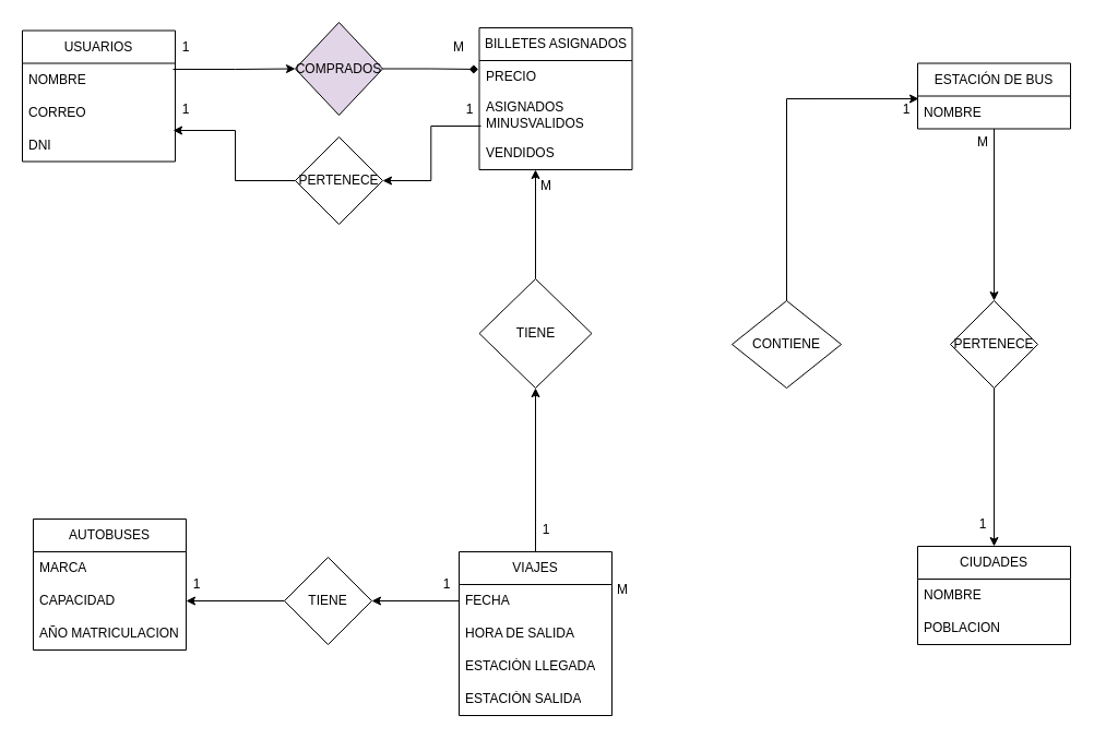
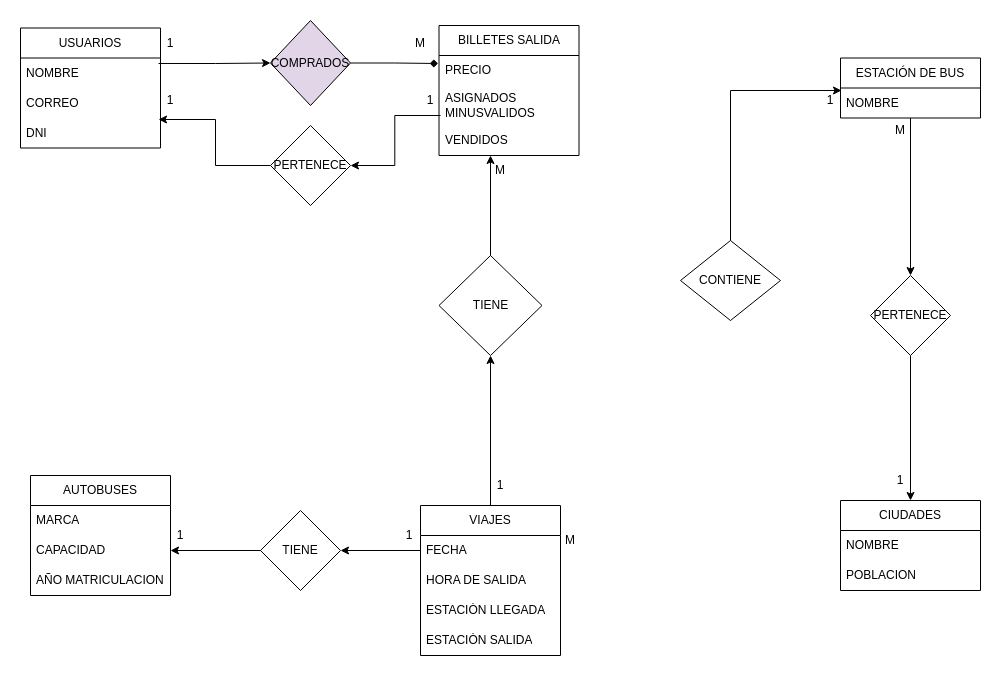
  <mxCell id="0" />
  <mxCell id="1" parent="0" />
  <mxCell id="2" value="USUARIOS" style="swimlane;fontStyle=0;childLayout=stackLayout;horizontal=1;startSize=30;horizontalStack=0;resizeParent=1;resizeParentMax=0;resizeLast=0;collapsible=1;marginBottom=0;whiteSpace=wrap;html=1;" vertex="1" parent="1"><mxGeometry x="20" y="27.5" width="140" height="120" as="geometry" /></mxCell>
  <mxCell id="3" value="NOMBRE" style="text;strokeColor=none;fillColor=none;align=left;verticalAlign=middle;spacingLeft=4;spacingRight=4;overflow=hidden;points=[[0,0.5],[1,0.5]];portConstraint=eastwest;rotatable=0;whiteSpace=wrap;html=1;" vertex="1" parent="2"><mxGeometry y="30" width="140" height="30" as="geometry" /></mxCell>
  <mxCell id="4" value="CORREO" style="text;strokeColor=none;fillColor=none;align=left;verticalAlign=middle;spacingLeft=4;spacingRight=4;overflow=hidden;points=[[0,0.5],[1,0.5]];portConstraint=eastwest;rotatable=0;whiteSpace=wrap;html=1;" vertex="1" parent="2"><mxGeometry y="60" width="140" height="30" as="geometry" /></mxCell>
  <mxCell id="5" value="DNI" style="text;strokeColor=none;fillColor=none;align=left;verticalAlign=middle;spacingLeft=4;spacingRight=4;overflow=hidden;points=[[0,0.5],[1,0.5]];portConstraint=eastwest;rotatable=0;whiteSpace=wrap;html=1;" vertex="1" parent="2"><mxGeometry y="90" width="140" height="30" as="geometry" /></mxCell>
  <mxCell id="6" style="edgeStyle=orthogonalEdgeStyle;rounded=0;orthogonalLoop=1;jettySize=auto;html=1;entryX=0.5;entryY=0;entryDx=0;entryDy=0;" edge="1" parent="1" source="7" target="39"><mxGeometry relative="1" as="geometry" /></mxCell>
  <mxCell id="7" value="ESTACIÓN DE BUS" style="swimlane;fontStyle=0;childLayout=stackLayout;horizontal=1;startSize=30;horizontalStack=0;resizeParent=1;resizeParentMax=0;resizeLast=0;collapsible=1;marginBottom=0;whiteSpace=wrap;html=1;" vertex="1" parent="1"><mxGeometry x="840" y="57.5" width="140" height="60" as="geometry" /></mxCell>
  <mxCell id="8" value="NOMBRE" style="text;strokeColor=none;fillColor=none;align=left;verticalAlign=middle;spacingLeft=4;spacingRight=4;overflow=hidden;points=[[0,0.5],[1,0.5]];portConstraint=eastwest;rotatable=0;whiteSpace=wrap;html=1;" vertex="1" parent="7"><mxGeometry y="30" width="140" height="30" as="geometry" /></mxCell>
  <mxCell id="9" value="CIUDADES" style="swimlane;fontStyle=0;childLayout=stackLayout;horizontal=1;startSize=30;horizontalStack=0;resizeParent=1;resizeParentMax=0;resizeLast=0;collapsible=1;marginBottom=0;whiteSpace=wrap;html=1;" vertex="1" parent="1"><mxGeometry x="840" y="500" width="140" height="90" as="geometry" /></mxCell>
  <mxCell id="10" value="NOMBRE" style="text;strokeColor=none;fillColor=none;align=left;verticalAlign=middle;spacingLeft=4;spacingRight=4;overflow=hidden;points=[[0,0.5],[1,0.5]];portConstraint=eastwest;rotatable=0;whiteSpace=wrap;html=1;" vertex="1" parent="9"><mxGeometry y="30" width="140" height="30" as="geometry" /></mxCell>
  <mxCell id="11" value="POBLACION" style="text;strokeColor=none;fillColor=none;align=left;verticalAlign=middle;spacingLeft=4;spacingRight=4;overflow=hidden;points=[[0,0.5],[1,0.5]];portConstraint=eastwest;rotatable=0;whiteSpace=wrap;html=1;" vertex="1" parent="9"><mxGeometry y="60" width="140" height="30" as="geometry" /></mxCell>
  <mxCell id="12" value="AUTOBUSES" style="swimlane;fontStyle=0;childLayout=stackLayout;horizontal=1;startSize=30;horizontalStack=0;resizeParent=1;resizeParentMax=0;resizeLast=0;collapsible=1;marginBottom=0;whiteSpace=wrap;html=1;" vertex="1" parent="1"><mxGeometry x="30" y="475" width="140" height="120" as="geometry" /></mxCell>
  <mxCell id="13" value="MARCA" style="text;strokeColor=none;fillColor=none;align=left;verticalAlign=middle;spacingLeft=4;spacingRight=4;overflow=hidden;points=[[0,0.5],[1,0.5]];portConstraint=eastwest;rotatable=0;whiteSpace=wrap;html=1;" vertex="1" parent="12"><mxGeometry y="30" width="140" height="30" as="geometry" /></mxCell>
  <mxCell id="14" value="CAPACIDAD" style="text;strokeColor=none;fillColor=none;align=left;verticalAlign=middle;spacingLeft=4;spacingRight=4;overflow=hidden;points=[[0,0.5],[1,0.5]];portConstraint=eastwest;rotatable=0;whiteSpace=wrap;html=1;" vertex="1" parent="12"><mxGeometry y="60" width="140" height="30" as="geometry" /></mxCell>
  <mxCell id="15" value="AÑO MATRICULACION" style="text;strokeColor=none;fillColor=none;align=left;verticalAlign=middle;spacingLeft=4;spacingRight=4;overflow=hidden;points=[[0,0.5],[1,0.5]];portConstraint=eastwest;rotatable=0;whiteSpace=wrap;html=1;" vertex="1" parent="12"><mxGeometry y="90" width="140" height="30" as="geometry" /></mxCell>
  <mxCell id="16" style="edgeStyle=orthogonalEdgeStyle;rounded=0;orthogonalLoop=1;jettySize=auto;html=1;exitX=0.5;exitY=0;exitDx=0;exitDy=0;entryX=0.5;entryY=1;entryDx=0;entryDy=0;" edge="1" parent="1" source="17" target="31"><mxGeometry relative="1" as="geometry" /></mxCell>
  <mxCell id="17" value="VIAJES" style="swimlane;fontStyle=0;childLayout=stackLayout;horizontal=1;startSize=30;horizontalStack=0;resizeParent=1;resizeParentMax=0;resizeLast=0;collapsible=1;marginBottom=0;whiteSpace=wrap;html=1;" vertex="1" parent="1"><mxGeometry x="420" y="505" width="140" height="150" as="geometry" /></mxCell>
  <mxCell id="18" value="FECHA" style="text;strokeColor=none;fillColor=none;align=left;verticalAlign=middle;spacingLeft=4;spacingRight=4;overflow=hidden;points=[[0,0.5],[1,0.5]];portConstraint=eastwest;rotatable=0;whiteSpace=wrap;html=1;" vertex="1" parent="17"><mxGeometry y="30" width="140" height="30" as="geometry" /></mxCell>
  <mxCell id="19" value="HORA DE SALIDA" style="text;strokeColor=none;fillColor=none;align=left;verticalAlign=middle;spacingLeft=4;spacingRight=4;overflow=hidden;points=[[0,0.5],[1,0.5]];portConstraint=eastwest;rotatable=0;whiteSpace=wrap;html=1;" vertex="1" parent="17"><mxGeometry y="60" width="140" height="30" as="geometry" /></mxCell>
  <mxCell id="20" value="ESTACIÓN LLEGADA" style="text;strokeColor=none;fillColor=none;align=left;verticalAlign=middle;spacingLeft=4;spacingRight=4;overflow=hidden;points=[[0,0.5],[1,0.5]];portConstraint=eastwest;rotatable=0;whiteSpace=wrap;html=1;" vertex="1" parent="17"><mxGeometry y="90" width="140" height="30" as="geometry" /></mxCell>
  <mxCell id="21" value="ESTACIÓN SALIDA" style="text;strokeColor=none;fillColor=none;align=left;verticalAlign=middle;spacingLeft=4;spacingRight=4;overflow=hidden;points=[[0,0.5],[1,0.5]];portConstraint=eastwest;rotatable=0;whiteSpace=wrap;html=1;" vertex="1" parent="17"><mxGeometry y="120" width="140" height="30" as="geometry" /></mxCell>
  <mxCell id="22" value="TIENE" style="rhombus;whiteSpace=wrap;html=1;" vertex="1" parent="1"><mxGeometry x="260" y="510" width="80" height="80" as="geometry" /></mxCell>
- <mxCell id="23" value="BILLETES ASIGNADOS" style="swimlane;fontStyle=0;childLayout=stackLayout;horizontal=1;startSize=30;horizontalStack=0;resizeParent=1;resizeParentMax=0;resizeLast=0;collapsible=1;marginBottom=0;whiteSpace=wrap;html=1;" vertex="1" parent="1"><mxGeometry x="438.5" y="25" width="140" height="130" as="geometry" /></mxCell>
+ <mxCell id="23" value="BILLETES SALIDA" style="swimlane;fontStyle=0;childLayout=stackLayout;horizontal=1;startSize=30;horizontalStack=0;resizeParent=1;resizeParentMax=0;resizeLast=0;collapsible=1;marginBottom=0;whiteSpace=wrap;html=1;" vertex="1" parent="1"><mxGeometry x="438.5" y="25" width="140" height="130" as="geometry" /></mxCell>
  <mxCell id="24" value="PRECIO" style="text;strokeColor=none;fillColor=none;align=left;verticalAlign=middle;spacingLeft=4;spacingRight=4;overflow=hidden;points=[[0,0.5],[1,0.5]];portConstraint=eastwest;rotatable=0;whiteSpace=wrap;html=1;" vertex="1" parent="23"><mxGeometry y="30" width="140" height="30" as="geometry" /></mxCell>
  <mxCell id="25" value="ASIGNADOS MINUSVALIDOS" style="text;strokeColor=none;fillColor=none;align=left;verticalAlign=middle;spacingLeft=4;spacingRight=4;overflow=hidden;points=[[0,0.5],[1,0.5]];portConstraint=eastwest;rotatable=0;whiteSpace=wrap;html=1;" vertex="1" parent="23"><mxGeometry y="60" width="140" height="40" as="geometry" /></mxCell>
  <mxCell id="26" value="VENDIDOS" style="text;strokeColor=none;fillColor=none;align=left;verticalAlign=middle;spacingLeft=4;spacingRight=4;overflow=hidden;points=[[0,0.5],[1,0.5]];portConstraint=eastwest;rotatable=0;whiteSpace=wrap;html=1;" vertex="1" parent="23"><mxGeometry y="100" width="140" height="30" as="geometry" /></mxCell>
  <mxCell id="27" style="edgeStyle=orthogonalEdgeStyle;rounded=0;orthogonalLoop=1;jettySize=auto;html=1;entryX=-0.007;entryY=0.267;entryDx=0;entryDy=0;entryPerimeter=0;endArrow=diamond;" edge="1" parent="1" source="28" target="24"><mxGeometry relative="1" as="geometry" /></mxCell>
  <mxCell id="28" value="COMPRADOS" style="rhombus;whiteSpace=wrap;html=1;fillColor=#e1d5e7;" vertex="1" parent="1"><mxGeometry x="270" y="20" width="80" height="85" as="geometry" /></mxCell>
  <mxCell id="29" style="edgeStyle=orthogonalEdgeStyle;rounded=0;orthogonalLoop=1;jettySize=auto;html=1;entryX=0;entryY=0.5;entryDx=0;entryDy=0;exitX=0.986;exitY=0.183;exitDx=0;exitDy=0;exitPerimeter=0;" edge="1" parent="1" source="3" target="28"><mxGeometry relative="1" as="geometry"><mxPoint x="170" y="65" as="sourcePoint" /></mxGeometry></mxCell>
  <mxCell id="30" style="edgeStyle=orthogonalEdgeStyle;rounded=0;orthogonalLoop=1;jettySize=auto;html=1;exitX=0.5;exitY=0;exitDx=0;exitDy=0;" edge="1" parent="1" source="31"><mxGeometry relative="1" as="geometry"><mxPoint x="490" y="155" as="targetPoint" /></mxGeometry></mxCell>
  <mxCell id="31" value="TIENE" style="rhombus;whiteSpace=wrap;html=1;" vertex="1" parent="1"><mxGeometry x="438.5" y="255" width="103" height="100" as="geometry" /></mxCell>
  <mxCell id="32" style="edgeStyle=orthogonalEdgeStyle;rounded=0;orthogonalLoop=1;jettySize=auto;html=1;" edge="1" parent="1" source="22" target="14"><mxGeometry relative="1" as="geometry" /></mxCell>
  <mxCell id="33" value="1" style="text;html=1;whiteSpace=wrap;strokeColor=none;fillColor=none;align=center;verticalAlign=middle;rounded=0;" vertex="1" parent="1"><mxGeometry x="140" y="27.5" width="60" height="30" as="geometry" /></mxCell>
  <mxCell id="34" value="M" style="text;html=1;whiteSpace=wrap;strokeColor=none;fillColor=none;align=center;verticalAlign=middle;rounded=0;" vertex="1" parent="1"><mxGeometry x="390" y="27.5" width="60" height="30" as="geometry" /></mxCell>
  <mxCell id="35" value="1" style="text;html=1;whiteSpace=wrap;strokeColor=none;fillColor=none;align=center;verticalAlign=middle;rounded=0;" vertex="1" parent="1"><mxGeometry x="470" y="470" width="60" height="30" as="geometry" /></mxCell>
  <mxCell id="36" value="M" style="text;html=1;whiteSpace=wrap;strokeColor=none;fillColor=none;align=center;verticalAlign=middle;rounded=0;" vertex="1" parent="1"><mxGeometry x="470" y="155" width="60" height="30" as="geometry" /></mxCell>
  <mxCell id="37" style="edgeStyle=orthogonalEdgeStyle;rounded=0;orthogonalLoop=1;jettySize=auto;html=1;entryX=1;entryY=0.5;entryDx=0;entryDy=0;" edge="1" parent="1" source="18" target="22"><mxGeometry relative="1" as="geometry" /></mxCell>
  <mxCell id="38" style="edgeStyle=orthogonalEdgeStyle;rounded=0;orthogonalLoop=1;jettySize=auto;html=1;entryX=0.5;entryY=0;entryDx=0;entryDy=0;" edge="1" parent="1" source="39" target="9"><mxGeometry relative="1" as="geometry" /></mxCell>
  <mxCell id="39" value="PERTENECE" style="rhombus;whiteSpace=wrap;html=1;" vertex="1" parent="1"><mxGeometry x="870" y="275" width="80" height="80" as="geometry" /></mxCell>
  <mxCell id="40" value="1" style="text;html=1;whiteSpace=wrap;strokeColor=none;fillColor=none;align=center;verticalAlign=middle;rounded=0;" vertex="1" parent="1"><mxGeometry x="870" y="465" width="60" height="30" as="geometry" /></mxCell>
  <mxCell id="41" value="M" style="text;html=1;whiteSpace=wrap;strokeColor=none;fillColor=none;align=center;verticalAlign=middle;rounded=0;" vertex="1" parent="1"><mxGeometry x="870" y="115" width="60" height="30" as="geometry" /></mxCell>
  <mxCell id="42" value="1" style="text;html=1;whiteSpace=wrap;strokeColor=none;fillColor=none;align=center;verticalAlign=middle;rounded=0;" vertex="1" parent="1"><mxGeometry x="150" y="520" width="60" height="30" as="geometry" /></mxCell>
  <mxCell id="43" value="1" style="text;html=1;whiteSpace=wrap;strokeColor=none;fillColor=none;align=center;verticalAlign=middle;rounded=0;" vertex="1" parent="1"><mxGeometry x="378.5" y="520" width="60" height="30" as="geometry" /></mxCell>
- <mxCell id="44" value="CONTIENE" style="rhombus;whiteSpace=wrap;html=1;" vertex="1" parent="1"><mxGeometry x="670" y="275" width="100" height="80" as="geometry" /></mxCell>
+ <mxCell id="44" value="CONTIENE" style="rhombus;whiteSpace=wrap;html=1;" vertex="1" parent="1"><mxGeometry x="680" y="240" width="100" height="80" as="geometry" /></mxCell>
  <mxCell id="45" style="edgeStyle=orthogonalEdgeStyle;rounded=0;orthogonalLoop=1;jettySize=auto;html=1;entryX=0.007;entryY=0.083;entryDx=0;entryDy=0;entryPerimeter=0;" edge="1" parent="1" source="44" target="8"><mxGeometry relative="1" as="geometry" /></mxCell>
  <mxCell id="46" value="1" style="text;html=1;whiteSpace=wrap;strokeColor=none;fillColor=none;align=center;verticalAlign=middle;rounded=0;" vertex="1" parent="1"><mxGeometry x="800" y="85" width="60" height="30" as="geometry" /></mxCell>
  <mxCell id="47" value="M" style="text;html=1;whiteSpace=wrap;strokeColor=none;fillColor=none;align=center;verticalAlign=middle;rounded=0;" vertex="1" parent="1"><mxGeometry x="540" y="525" width="60" height="30" as="geometry" /></mxCell>
  <mxCell id="48" value="PERTENECE" style="rhombus;whiteSpace=wrap;html=1;" vertex="1" parent="1"><mxGeometry x="270" y="125" width="80" height="80" as="geometry" /></mxCell>
  <mxCell id="49" style="edgeStyle=orthogonalEdgeStyle;rounded=0;orthogonalLoop=1;jettySize=auto;html=1;entryX=1;entryY=0.5;entryDx=0;entryDy=0;exitX=0.011;exitY=0.75;exitDx=0;exitDy=0;exitPerimeter=0;" edge="1" parent="1" source="25" target="48"><mxGeometry relative="1" as="geometry" /></mxCell>
  <mxCell id="50" value="1" style="text;html=1;whiteSpace=wrap;strokeColor=none;fillColor=none;align=center;verticalAlign=middle;rounded=0;" vertex="1" parent="1"><mxGeometry x="400" y="85" width="60" height="30" as="geometry" /></mxCell>
  <mxCell id="51" value="1" style="text;html=1;whiteSpace=wrap;strokeColor=none;fillColor=none;align=center;verticalAlign=middle;rounded=0;" vertex="1" parent="1"><mxGeometry x="140" y="85" width="60" height="30" as="geometry" /></mxCell>
  <mxCell id="52" style="edgeStyle=orthogonalEdgeStyle;rounded=0;orthogonalLoop=1;jettySize=auto;html=1;entryX=0.986;entryY=0.05;entryDx=0;entryDy=0;entryPerimeter=0;" edge="1" parent="1" source="48" target="5"><mxGeometry relative="1" as="geometry" /></mxCell>
